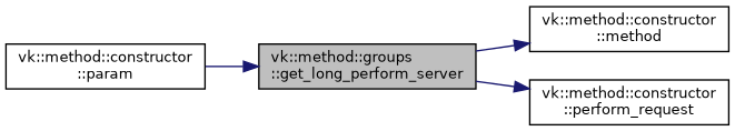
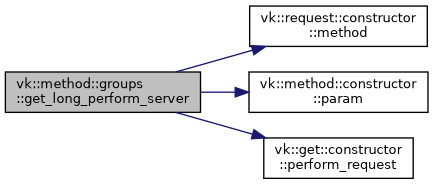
  digraph {
    rankdir=LR
    node [color=black fillcolor=white fontname=Helvetica fontsize=10 shape=record style=filled]
    edge [color=midnightblue fontname=Helvetica fontsize=10 labelfontname=Helvetica labelfontsize=10 style=solid]
    n1 [fillcolor=grey75 fontcolor=black height=0.2 label="vk::method::groups\l::get_long_perform_server" width=0.4]
-   n2 [height=0.2 label="vk::method::constructor\l::method" width=0.4]
+   n2 [height=0.2 label="vk::request::constructor\l::method" width=0.4]
    n3 [height=0.2 label="vk::method::constructor\l::param" width=0.4]
-   n4 [height=0.2 label="vk::method::constructor\l::perform_request" width=0.4]
+   n4 [height=0.2 label="vk::get::constructor\l::perform_request" width=0.4]
    n1 -> n2
-   n3 -> n1
+   n1 -> n3
    n1 -> n4
  }
